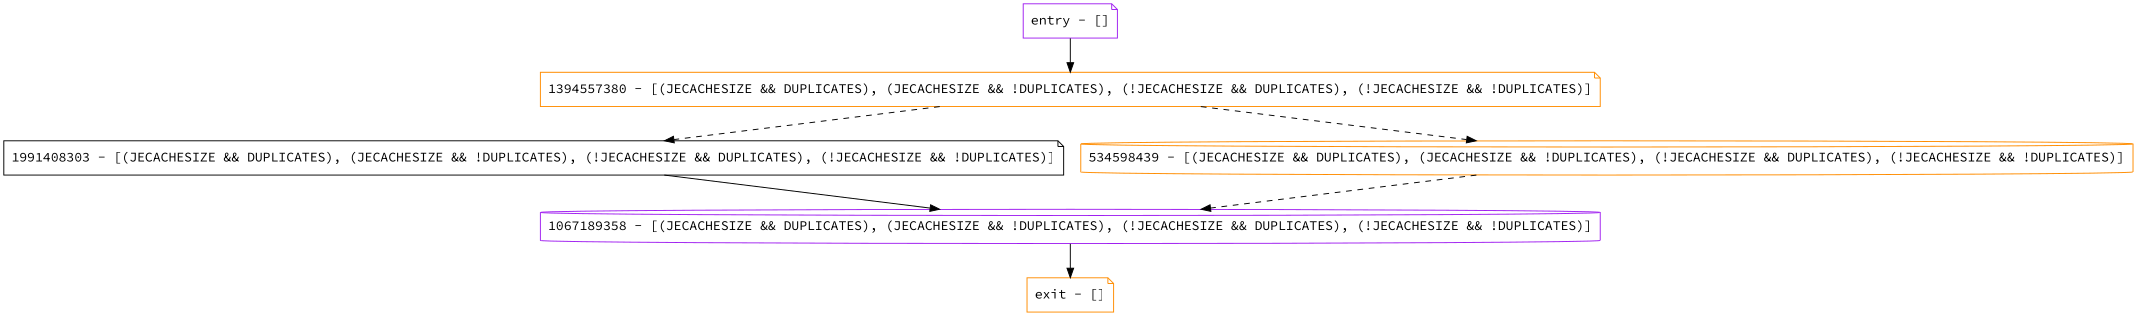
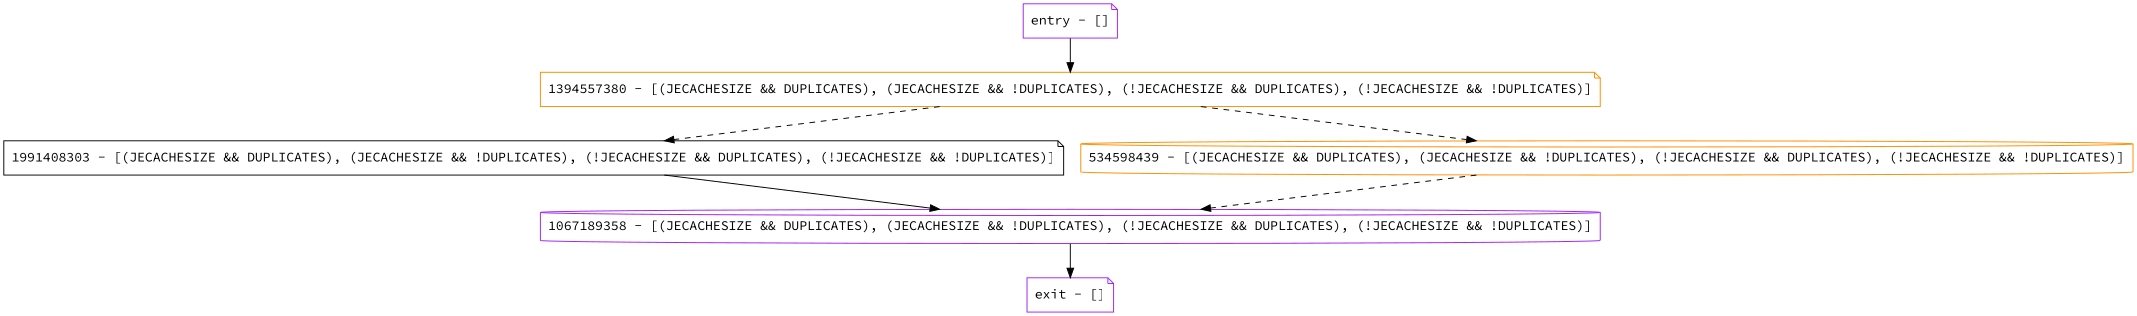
  digraph {
    fontname="Source Code Pro"
    node [shape=note color=darkorange fontname="Source Code Pro"]
    edge [style=solid fontname="Source Code Pro"]
    n1 [label="1991408303 - [(JECACHESIZE && DUPLICATES), (JECACHESIZE && !DUPLICATES), (!JECACHESIZE && DUPLICATES), (!JECACHESIZE && !DUPLICATES)]" color=black]
    n2 [label="1067189358 - [(JECACHESIZE && DUPLICATES), (JECACHESIZE && !DUPLICATES), (!JECACHESIZE && DUPLICATES), (!JECACHESIZE && !DUPLICATES)]" shape=cylinder color=purple]
    n3 [label="entry - []" color=purple]
    n4 [label="1394557380 - [(JECACHESIZE && DUPLICATES), (JECACHESIZE && !DUPLICATES), (!JECACHESIZE && DUPLICATES), (!JECACHESIZE && !DUPLICATES)]"]
-   n5 [label="exit - []"]
+   n5 [label="exit - []" color=purple]
    n6 [label="534598439 - [(JECACHESIZE && DUPLICATES), (JECACHESIZE && !DUPLICATES), (!JECACHESIZE && DUPLICATES), (!JECACHESIZE && !DUPLICATES)]" shape=cylinder]
    n1 -> n2
    n2 -> n5
    n3 -> n4
    n4 -> n1 [style=dashed]
    n4 -> n6 [style=dashed]
    n6 -> n2 [style=dashed]
  }
